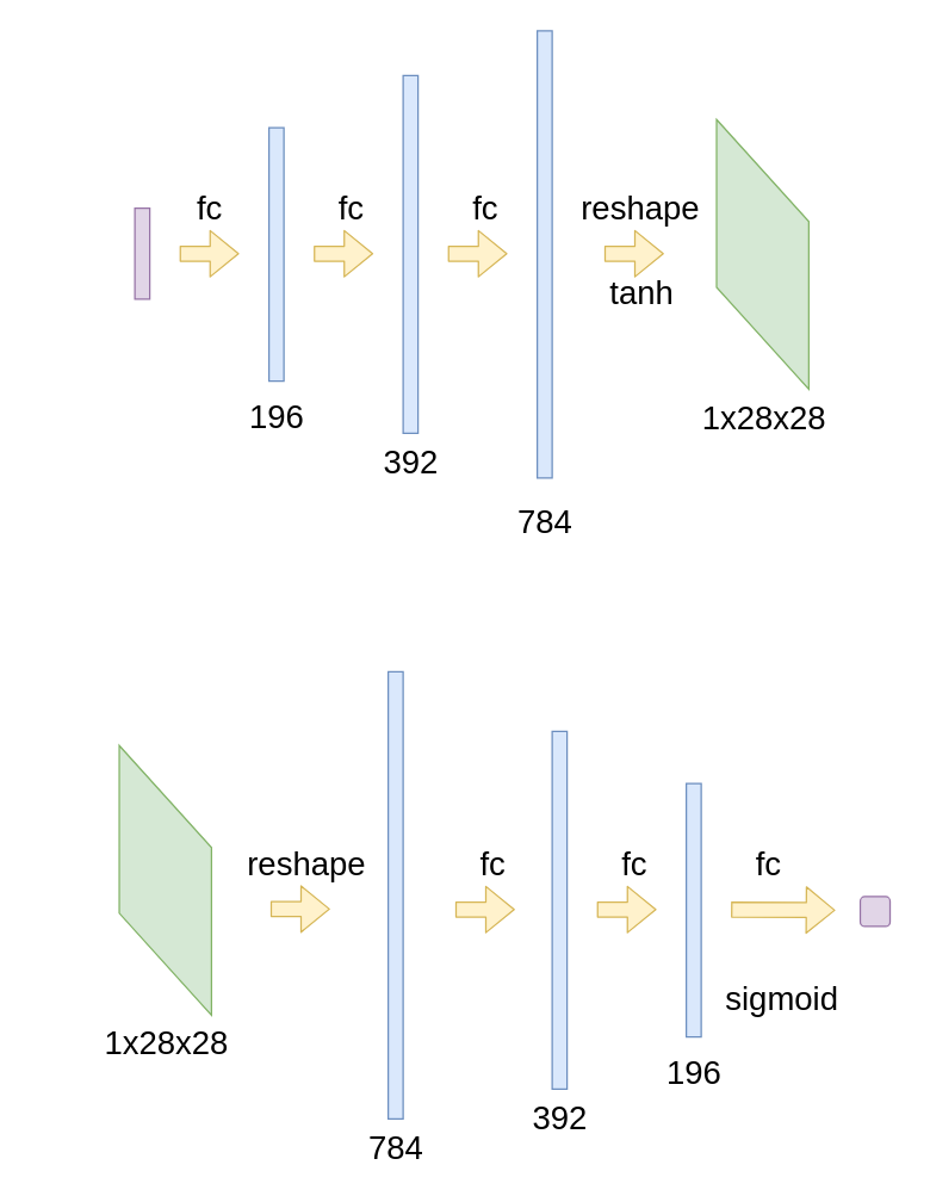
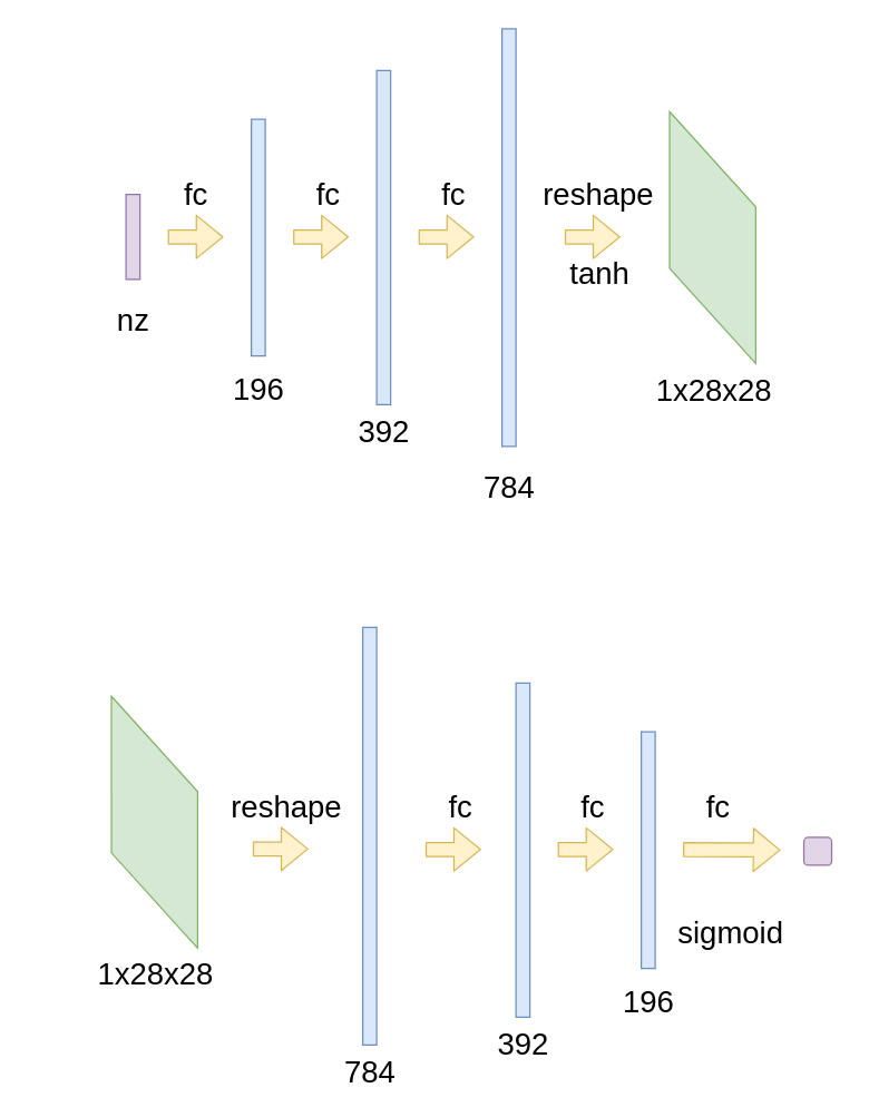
  <mxCell id="0" />
  <mxCell id="1" parent="0" />
  <mxCell id="2" value="" style="rounded=0;whiteSpace=wrap;html=1;fillColor=#e1d5e7;strokeColor=#9673a6;" vertex="1" parent="1"><mxGeometry x="90" y="139" width="10" height="61" as="geometry" /></mxCell>
  <mxCell id="3" value="" style="rounded=0;whiteSpace=wrap;html=1;fillColor=#dae8fc;strokeColor=#6c8ebf;" vertex="1" parent="1"><mxGeometry x="180" y="85" width="10" height="170" as="geometry" /></mxCell>
  <mxCell id="4" value="" style="shape=flexArrow;endArrow=classic;html=1;fillColor=#fff2cc;strokeColor=#d6b656;" edge="1" parent="1"><mxGeometry width="50" height="50" relative="1" as="geometry"><mxPoint x="210" y="169.5" as="sourcePoint" /><mxPoint x="250" y="169.5" as="targetPoint" /></mxGeometry></mxCell>
  <mxCell id="5" value="" style="rounded=0;whiteSpace=wrap;html=1;fillColor=#dae8fc;strokeColor=#6c8ebf;" vertex="1" parent="1"><mxGeometry x="270" y="50" width="10" height="240" as="geometry" /></mxCell>
  <mxCell id="6" value="" style="shape=flexArrow;endArrow=classic;html=1;fillColor=#fff2cc;strokeColor=#d6b656;" edge="1" parent="1"><mxGeometry width="50" height="50" relative="1" as="geometry"><mxPoint x="300" y="169.5" as="sourcePoint" /><mxPoint x="340" y="169.5" as="targetPoint" /></mxGeometry></mxCell>
  <mxCell id="7" value="" style="rounded=0;whiteSpace=wrap;html=1;fillColor=#dae8fc;strokeColor=#6c8ebf;" vertex="1" parent="1"><mxGeometry x="360" y="20" width="10" height="300" as="geometry" /></mxCell>
+ <mxCell id="8" value="&lt;font style=&quot;font-size: 22px&quot;&gt;nz&lt;/font&gt;" style="text;html=1;align=center;verticalAlign=middle;resizable=0;points=[];autosize=1;" vertex="1" parent="1"><mxGeometry x="75" y="220" width="40" height="20" as="geometry" /></mxCell>
  <mxCell id="9" value="&lt;font style=&quot;font-size: 22px&quot;&gt;196&lt;/font&gt;" style="text;html=1;align=center;verticalAlign=middle;resizable=0;points=[];autosize=1;" vertex="1" parent="1"><mxGeometry x="160" y="270" width="50" height="20" as="geometry" /></mxCell>
  <mxCell id="10" value="&lt;font style=&quot;font-size: 22px&quot;&gt;392&lt;/font&gt;" style="text;html=1;align=center;verticalAlign=middle;resizable=0;points=[];autosize=1;" vertex="1" parent="1"><mxGeometry x="250" y="300" width="50" height="20" as="geometry" /></mxCell>
  <mxCell id="11" value="&lt;font style=&quot;font-size: 22px&quot;&gt;784&lt;/font&gt;" style="text;html=1;align=center;verticalAlign=middle;resizable=0;points=[];autosize=1;" vertex="1" parent="1"><mxGeometry x="340" y="340" width="50" height="20" as="geometry" /></mxCell>
  <mxCell id="12" value="" style="shape=parallelogram;perimeter=parallelogramPerimeter;whiteSpace=wrap;html=1;fixedSize=1;rotation=90;size=68.44;fillColor=#d5e8d4;strokeColor=#82b366;" vertex="1" parent="1"><mxGeometry x="420.78" y="139.06" width="180.94" height="61.88" as="geometry" /></mxCell>
  <mxCell id="13" value="" style="shape=flexArrow;endArrow=classic;html=1;fillColor=#fff2cc;strokeColor=#d6b656;" edge="1" parent="1"><mxGeometry width="50" height="50" relative="1" as="geometry"><mxPoint x="405" y="169.5" as="sourcePoint" /><mxPoint x="445" y="169.5" as="targetPoint" /></mxGeometry></mxCell>
  <mxCell id="14" value="&lt;font style=&quot;font-size: 22px&quot;&gt;1x28x28&lt;/font&gt;" style="text;html=1;align=center;verticalAlign=middle;resizable=0;points=[];autosize=1;" vertex="1" parent="1"><mxGeometry x="465.25" y="270" width="93" height="21" as="geometry" /></mxCell>
  <mxCell id="15" value="&lt;font style=&quot;font-size: 22px&quot;&gt;fc&lt;/font&gt;" style="text;html=1;align=center;verticalAlign=middle;resizable=0;points=[];autosize=1;" vertex="1" parent="1"><mxGeometry x="125" y="130" width="30" height="20" as="geometry" /></mxCell>
  <mxCell id="16" value="&lt;font style=&quot;font-size: 22px&quot;&gt;fc&lt;/font&gt;" style="text;html=1;align=center;verticalAlign=middle;resizable=0;points=[];autosize=1;" vertex="1" parent="1"><mxGeometry x="220" y="130" width="30" height="20" as="geometry" /></mxCell>
  <mxCell id="17" value="&lt;font style=&quot;font-size: 22px&quot;&gt;fc&lt;/font&gt;" style="text;html=1;align=center;verticalAlign=middle;resizable=0;points=[];autosize=1;" vertex="1" parent="1"><mxGeometry x="310" y="130" width="30" height="20" as="geometry" /></mxCell>
  <mxCell id="18" value="&lt;span style=&quot;font-size: 22px&quot;&gt;reshape&lt;/span&gt;" style="text;html=1;align=center;verticalAlign=middle;resizable=0;points=[];autosize=1;" vertex="1" parent="1"><mxGeometry x="379" y="130" width="100" height="20" as="geometry" /></mxCell>
  <mxCell id="19" value="" style="shape=flexArrow;endArrow=classic;html=1;fillColor=#fff2cc;strokeColor=#d6b656;" edge="1" parent="1"><mxGeometry width="50" height="50" relative="1" as="geometry"><mxPoint x="120" y="169.5" as="sourcePoint" /><mxPoint x="160" y="169.5" as="targetPoint" /></mxGeometry></mxCell>
  <mxCell id="20" value="&lt;span style=&quot;font-size: 22px&quot;&gt;tanh&lt;/span&gt;" style="text;html=1;align=center;verticalAlign=middle;resizable=0;points=[];autosize=1;" vertex="1" parent="1"><mxGeometry x="403" y="186" width="53" height="21" as="geometry" /></mxCell>
  <mxCell id="21" value="" style="shape=parallelogram;perimeter=parallelogramPerimeter;whiteSpace=wrap;html=1;fixedSize=1;rotation=90;size=68.44;fillColor=#d5e8d4;strokeColor=#82b366;" vertex="1" parent="1"><mxGeometry x="20" y="559" width="180.94" height="61.88" as="geometry" /></mxCell>
  <mxCell id="22" value="&lt;font style=&quot;font-size: 22px&quot;&gt;1x28x28&lt;/font&gt;" style="text;html=1;align=center;verticalAlign=middle;resizable=0;points=[];autosize=1;" vertex="1" parent="1"><mxGeometry x="64.47" y="689.94" width="93" height="21" as="geometry" /></mxCell>
  <mxCell id="23" value="" style="shape=flexArrow;endArrow=classic;html=1;fillColor=#fff2cc;strokeColor=#d6b656;" edge="1" parent="1"><mxGeometry width="50" height="50" relative="1" as="geometry"><mxPoint x="181" y="609.19" as="sourcePoint" /><mxPoint x="221" y="609.19" as="targetPoint" /></mxGeometry></mxCell>
  <mxCell id="24" value="&lt;span style=&quot;font-size: 22px&quot;&gt;reshape&lt;/span&gt;" style="text;html=1;align=center;verticalAlign=middle;resizable=0;points=[];autosize=1;" vertex="1" parent="1"><mxGeometry x="155" y="569.69" width="100" height="20" as="geometry" /></mxCell>
  <mxCell id="25" value="" style="rounded=0;whiteSpace=wrap;html=1;fillColor=#dae8fc;strokeColor=#6c8ebf;" vertex="1" parent="1"><mxGeometry x="260" y="450" width="10" height="300" as="geometry" /></mxCell>
  <mxCell id="26" value="&lt;font style=&quot;font-size: 22px&quot;&gt;784&lt;/font&gt;" style="text;html=1;align=center;verticalAlign=middle;resizable=0;points=[];autosize=1;" vertex="1" parent="1"><mxGeometry x="240" y="760" width="50" height="20" as="geometry" /></mxCell>
  <mxCell id="27" value="" style="rounded=0;whiteSpace=wrap;html=1;fillColor=#dae8fc;strokeColor=#6c8ebf;" vertex="1" parent="1"><mxGeometry x="370" y="490" width="10" height="240" as="geometry" /></mxCell>
  <mxCell id="28" value="" style="shape=flexArrow;endArrow=classic;html=1;fillColor=#fff2cc;strokeColor=#d6b656;" edge="1" parent="1"><mxGeometry width="50" height="50" relative="1" as="geometry"><mxPoint x="400" y="609.5" as="sourcePoint" /><mxPoint x="440" y="609.5" as="targetPoint" /></mxGeometry></mxCell>
  <mxCell id="29" value="&lt;font style=&quot;font-size: 22px&quot;&gt;392&lt;/font&gt;" style="text;html=1;align=center;verticalAlign=middle;resizable=0;points=[];autosize=1;" vertex="1" parent="1"><mxGeometry x="350" y="740" width="50" height="20" as="geometry" /></mxCell>
  <mxCell id="30" value="&lt;font style=&quot;font-size: 22px&quot;&gt;fc&lt;/font&gt;" style="text;html=1;align=center;verticalAlign=middle;resizable=0;points=[];autosize=1;" vertex="1" parent="1"><mxGeometry x="410" y="570" width="30" height="20" as="geometry" /></mxCell>
  <mxCell id="31" value="" style="rounded=0;whiteSpace=wrap;html=1;fillColor=#dae8fc;strokeColor=#6c8ebf;" vertex="1" parent="1"><mxGeometry x="460" y="525" width="10" height="170" as="geometry" /></mxCell>
  <mxCell id="32" value="" style="shape=flexArrow;endArrow=classic;html=1;fillColor=#fff2cc;strokeColor=#d6b656;" edge="1" parent="1"><mxGeometry width="50" height="50" relative="1" as="geometry"><mxPoint x="490" y="609.5" as="sourcePoint" /><mxPoint x="560" y="610" as="targetPoint" /></mxGeometry></mxCell>
  <mxCell id="33" value="&lt;font style=&quot;font-size: 22px&quot;&gt;196&lt;/font&gt;" style="text;html=1;align=center;verticalAlign=middle;resizable=0;points=[];autosize=1;" vertex="1" parent="1"><mxGeometry x="440" y="710" width="50" height="20" as="geometry" /></mxCell>
  <mxCell id="34" value="&lt;font style=&quot;font-size: 22px&quot;&gt;fc&lt;/font&gt;" style="text;html=1;align=center;verticalAlign=middle;resizable=0;points=[];autosize=1;" vertex="1" parent="1"><mxGeometry x="500" y="570" width="30" height="20" as="geometry" /></mxCell>
  <mxCell id="35" value="" style="rounded=1;whiteSpace=wrap;html=1;fillColor=#e1d5e7;strokeColor=#9673a6;" vertex="1" parent="1"><mxGeometry x="576.72" y="600.88" width="20" height="20" as="geometry" /></mxCell>
  <mxCell id="36" value="&lt;span style=&quot;font-size: 22px&quot;&gt;sigmoid&lt;/span&gt;" style="text;html=1;align=center;verticalAlign=middle;resizable=0;points=[];autosize=1;" vertex="1" parent="1"><mxGeometry x="479" y="660" width="90" height="20" as="geometry" /></mxCell>
  <mxCell id="37" value="" style="shape=flexArrow;endArrow=classic;html=1;fillColor=#fff2cc;strokeColor=#d6b656;" edge="1" parent="1"><mxGeometry width="50" height="50" relative="1" as="geometry"><mxPoint x="305" y="609.5" as="sourcePoint" /><mxPoint x="345" y="609.5" as="targetPoint" /></mxGeometry></mxCell>
  <mxCell id="38" value="&lt;font style=&quot;font-size: 22px&quot;&gt;fc&lt;/font&gt;" style="text;html=1;align=center;verticalAlign=middle;resizable=0;points=[];autosize=1;" vertex="1" parent="1"><mxGeometry x="315" y="570" width="30" height="20" as="geometry" /></mxCell>
